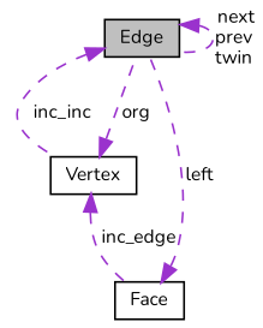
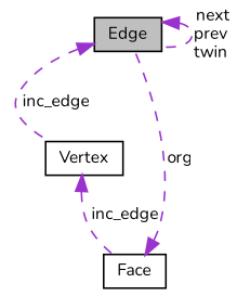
  digraph {
    fontname=Nunito
    node [color=black fillcolor=white fontname=Nunito fontsize=10 shape=record style=filled]
    edge [color=darkorchid3 dir=back fontname=Nunito fontsize=10 labelfontname=Helvetica labelfontsize=10 style=dashed]
    n1 [fillcolor=grey75 fontcolor=black height=0.2 label="Edge" width=0.4]
    n2 [height=0.2 label=Vertex width=0.4]
    n3 [height=0.2 label=Face width=0.4]
    n1 -> n1 [label=" next\nprev\ntwin"]
-   n1 -> n2 [label=" inc_inc"]
-   n2 -> n1 [label=" org"]
+   n1 -> n2 [label=" inc_edge"]
    n2 -> n3 [label=" inc_edge"]
-   n3 -> n1 [label=" left"]
+   n3 -> n1 [label=" org"]
  }
